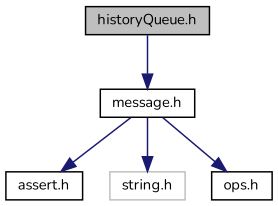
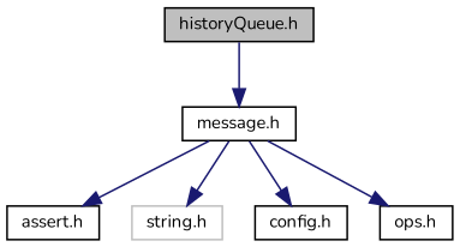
  digraph {
    fontname=Nunito
    node [color=black fillcolor=white fontname=Nunito fontsize=10 shape=record style=filled]
    edge [color=midnightblue fontname=Nunito fontsize=10 labelfontname=Helvetica labelfontsize=10 style=solid]
    n1 [fillcolor=grey75 fontcolor=black height=0.2 label="historyQueue.h" width=0.4]
    n2 [height=0.2 label="message.h" width=0.4]
    n3 [height=0.2 label="assert.h" width=0.4]
    n4 [color=grey75 height=0.2 label="string.h" width=0.4]
+   n5 [height=0.2 label="config.h" width=0.4]
    n6 [height=0.2 label="ops.h" width=0.4]
    n1 -> n2
    n2 -> n3
    n2 -> n4
+   n2 -> n5
    n2 -> n6
  }
